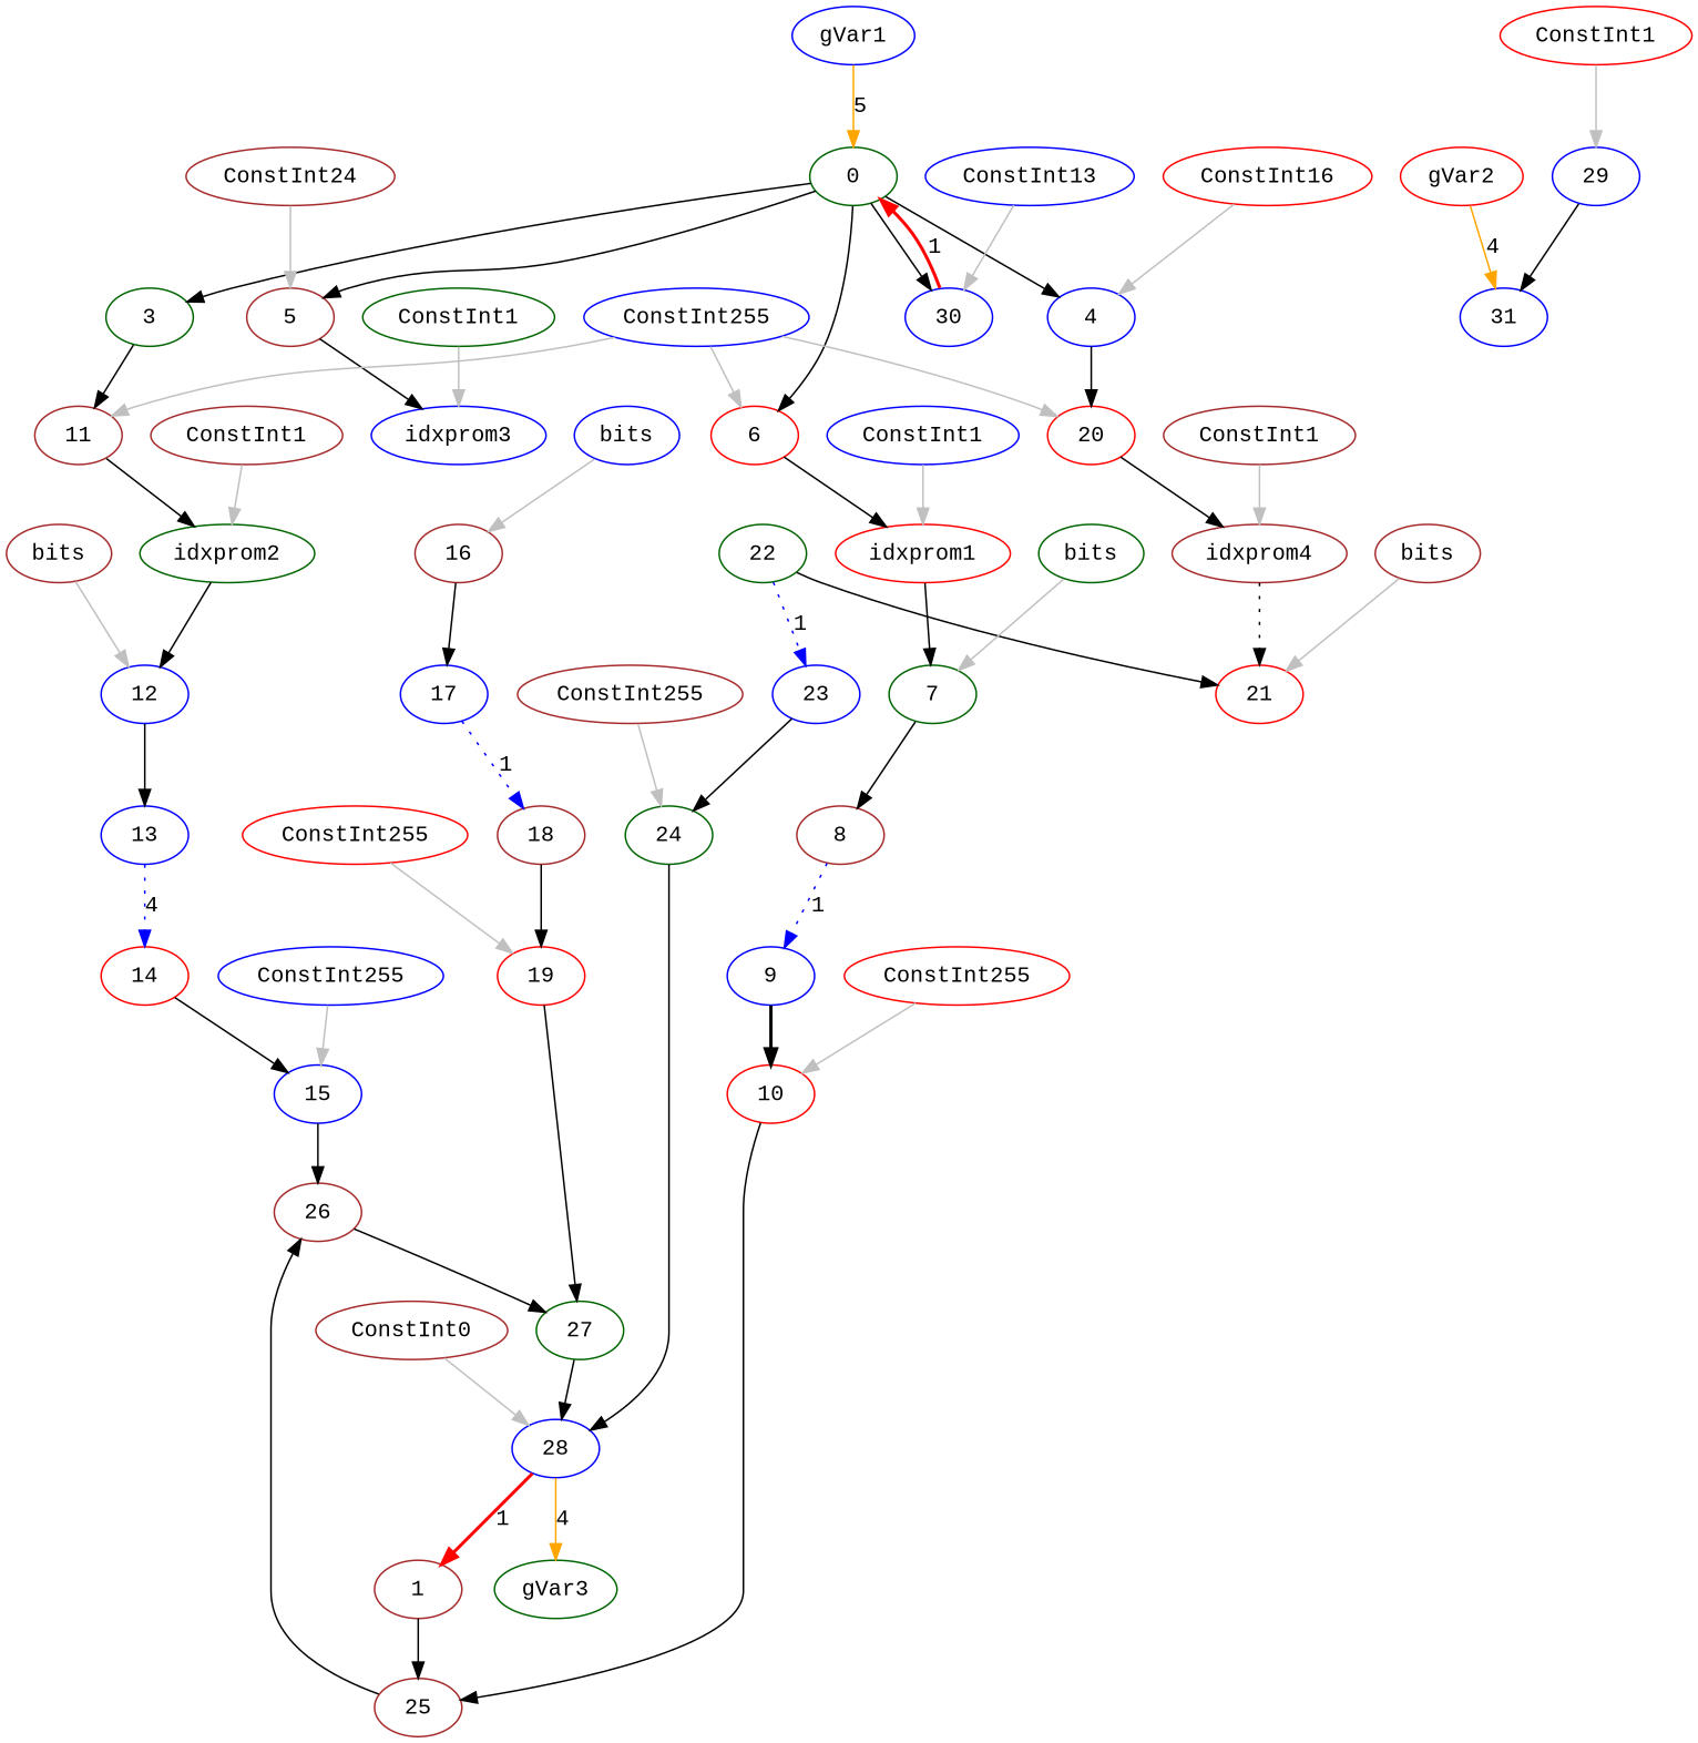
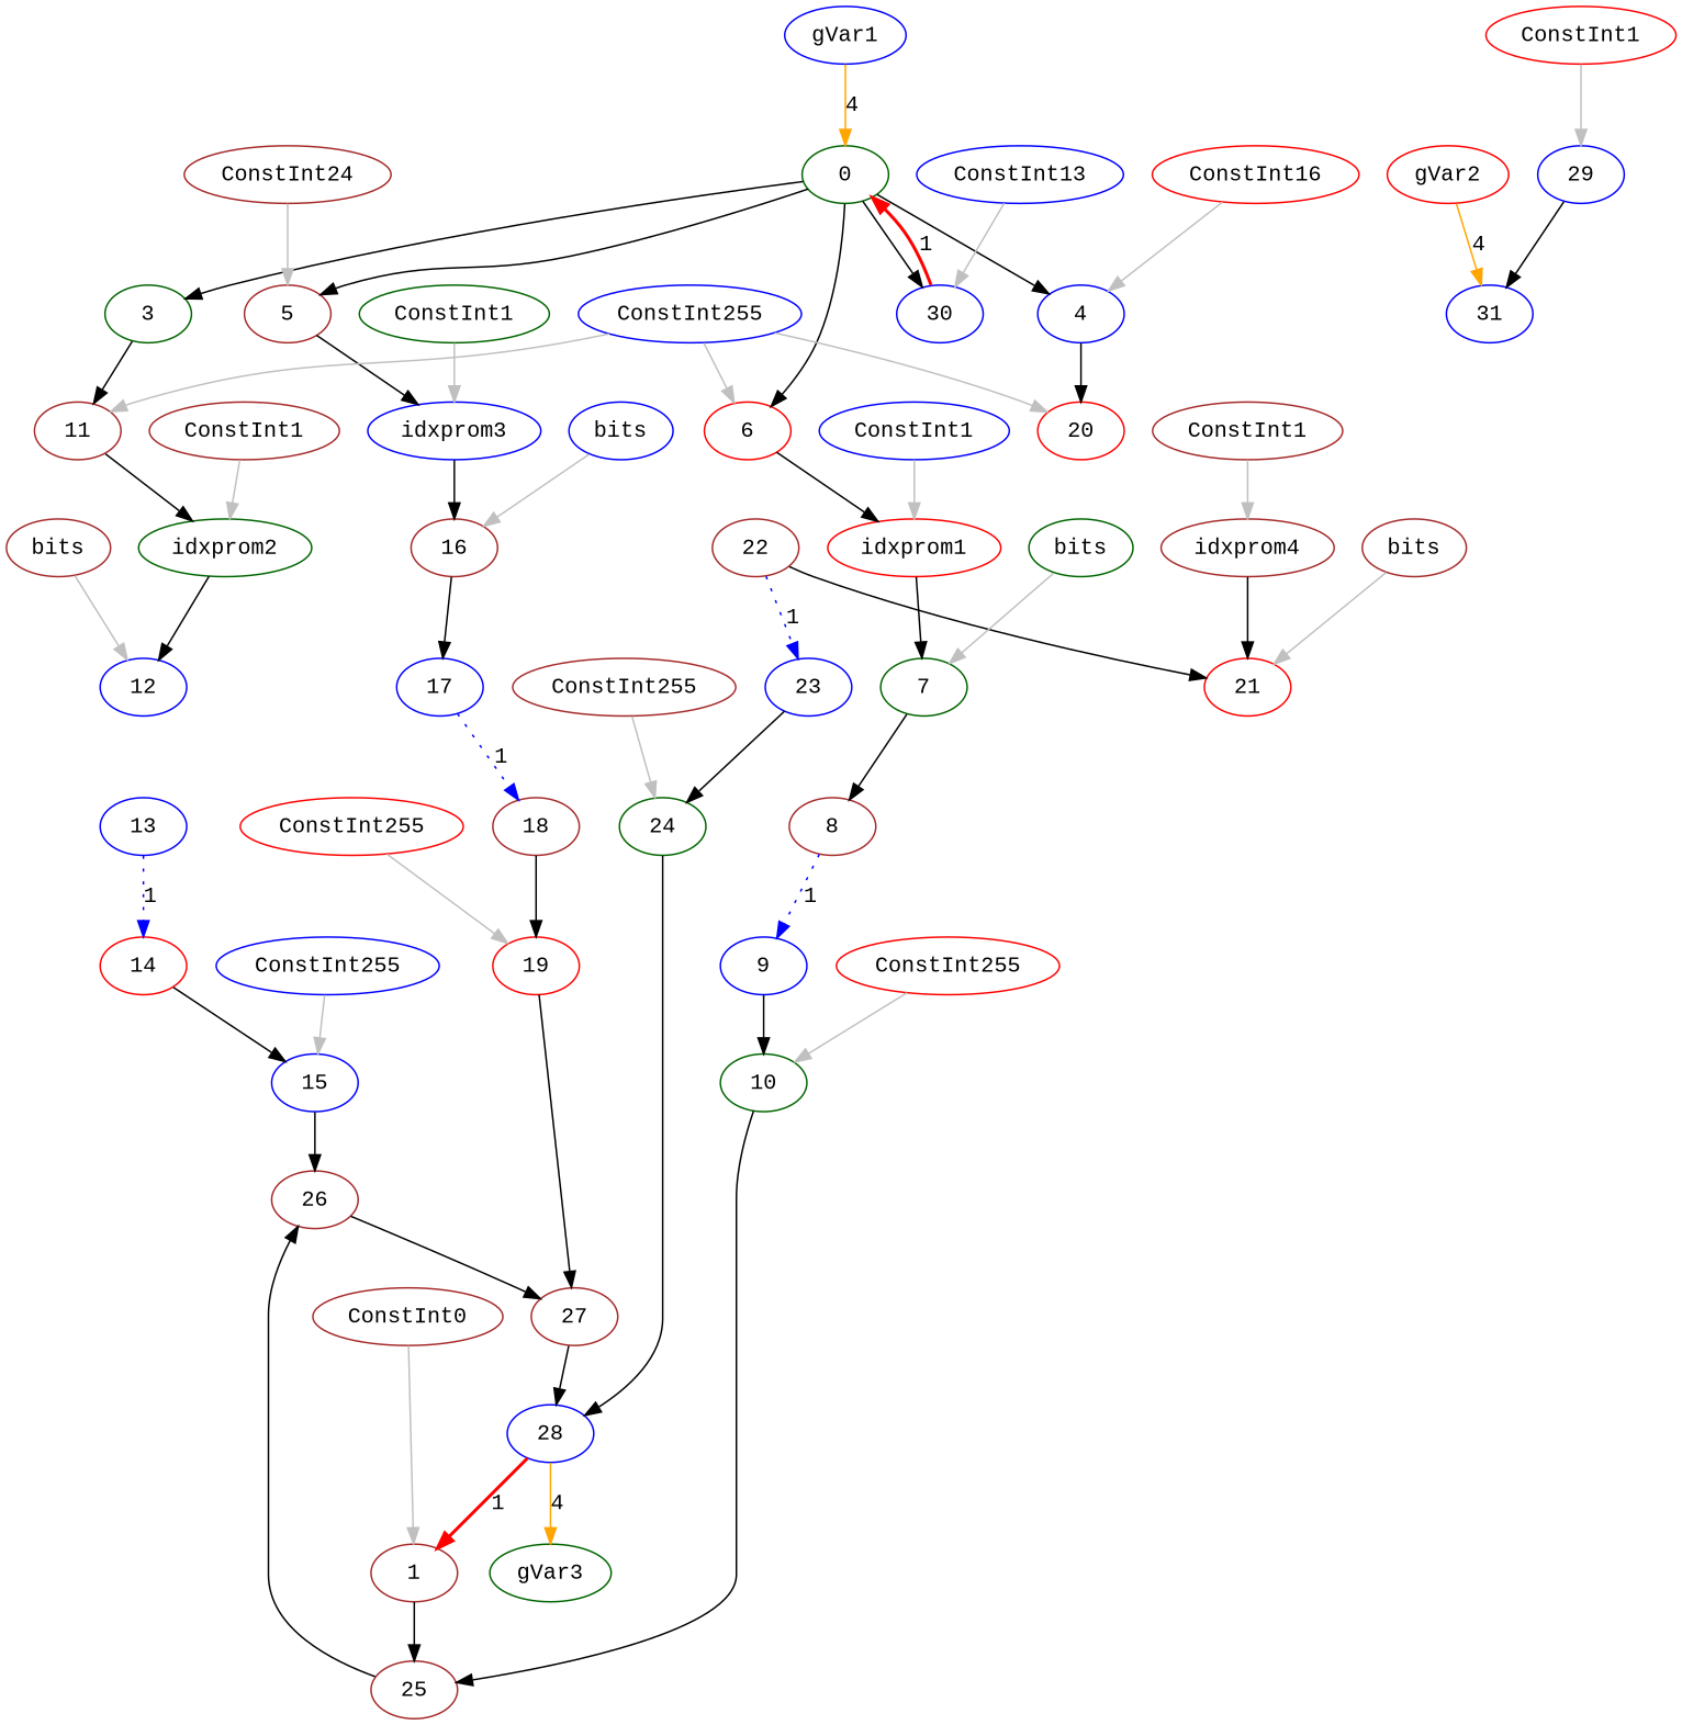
  digraph {
    fontname="Liberation Mono"
    node [color=blue fontname="Liberation Mono"]
    edge [fontname="Liberation Mono"]
    n1 [color=darkgreen label=0]
    n2 [color=darkgreen label=3]
    n3 [label=4]
    n4 [color=brown label=5]
    n5 [color=red label=6]
    n6 [label=30]
    n7 [color=brown label=11]
    n8 [color=red label=20]
    n9 [label=idxprom3]
    n10 [color=red label=idxprom1]
    n11 [color=brown label=1]
    n12 [color=brown label=25]
    n13 [color=brown label=26]
    n14 [label=29]
    n15 [label=31]
    n16 [color=darkgreen label=idxprom2]
    n17 [color=brown label=idxprom4]
    n18 [color=brown label=16]
    n19 [color=darkgreen label=7]
    n20 [color=brown label=8]
    n21 [label=9]
-   n22 [color=red label=10]
+   n22 [color=darkgreen label=10]
    n23 [label=12]
    n24 [label=13]
    n25 [color=red label=14]
    n26 [label=15]
-   n27 [color=darkgreen label=27]
+   n27 [color=brown label=27]
    n28 [label=17]
    n29 [color=brown label=18]
    n30 [color=red label=19]
    n31 [label=28]
    n32 [color=red label=21]
-   n33 [color=darkgreen label=22]
+   n33 [color=brown label=22]
    n34 [label=23]
    n35 [color=darkgreen label=24]
    n36 [color=darkgreen label=gVar3]
    n37 [label=gVar1]
    n38 [color=brown label=ConstInt0]
    n39 [color=red label=ConstInt16]
    n40 [color=brown label=ConstInt24]
    n41 [label=ConstInt255]
    n42 [color=darkgreen label=bits]
    n43 [label=ConstInt1]
    n44 [color=red label=ConstInt255]
    n45 [color=brown label=bits]
    n46 [color=brown label=ConstInt1]
    n47 [label=ConstInt255]
    n48 [label=bits]
    n49 [color=darkgreen label=ConstInt1]
    n50 [color=red label=ConstInt255]
    n51 [color=brown label=bits]
    n52 [color=brown label=ConstInt1]
    n53 [color=brown label=ConstInt255]
    n54 [color=red label=ConstInt1]
    n55 [label=ConstInt13]
    n56 [color=red label=gVar2]
    n1 -> n2
    n1 -> n3
    n1 -> n4
    n1 -> n5
    n1 -> n6
    n2 -> n7
    n3 -> n8
    n4 -> n9
    n5 -> n10
    n6 -> n1 [color=red label=1 style=bold]
    n7 -> n16
-   n8 -> n17
+   n9 -> n18
    n10 -> n19
    n11 -> n12
    n12 -> n13
    n13 -> n27
    n14 -> n15
    n16 -> n23
-   n17 -> n32 [style=dotted]
+   n17 -> n32
    n18 -> n28
    n19 -> n20
    n20 -> n21 [color=blue label=1 style=dotted]
-   n21 -> n22 [style=bold]
+   n21 -> n22
    n22 -> n12
-   n23 -> n24
-   n24 -> n25 [color=blue label=4 style=dotted]
+   n24 -> n25 [color=blue label=1 style=dotted]
    n25 -> n26
    n26 -> n13
    n27 -> n31
    n28 -> n29 [color=blue label=1 style=dotted]
    n29 -> n30
    n30 -> n27
    n31 -> n11 [color=red label=1 style=bold]
    n31 -> n36 [color=orange label=4]
    n33 -> n32
    n33 -> n34 [color=blue label=1 style=dotted]
    n34 -> n35
    n35 -> n31
-   n37 -> n1 [color=orange label=5]
-   n38 -> n31 [color=gray]
+   n37 -> n1 [color=orange label=4]
+   n38 -> n11 [color=gray]
    n39 -> n3 [color=gray]
    n40 -> n4 [color=gray]
    n41 -> n5 [color=gray]
    n41 -> n7 [color=gray]
    n41 -> n8 [color=gray]
    n42 -> n19 [color=gray]
    n43 -> n10 [color=gray]
    n44 -> n22 [color=gray]
    n45 -> n23 [color=gray]
    n46 -> n16 [color=gray]
    n47 -> n26 [color=gray]
    n48 -> n18 [color=gray]
    n49 -> n9 [color=gray]
    n50 -> n30 [color=gray]
    n51 -> n32 [color=gray]
    n52 -> n17 [color=gray]
    n53 -> n35 [color=gray]
    n54 -> n14 [color=gray]
    n55 -> n6 [color=gray]
    n56 -> n15 [color=orange label=4]
  }
